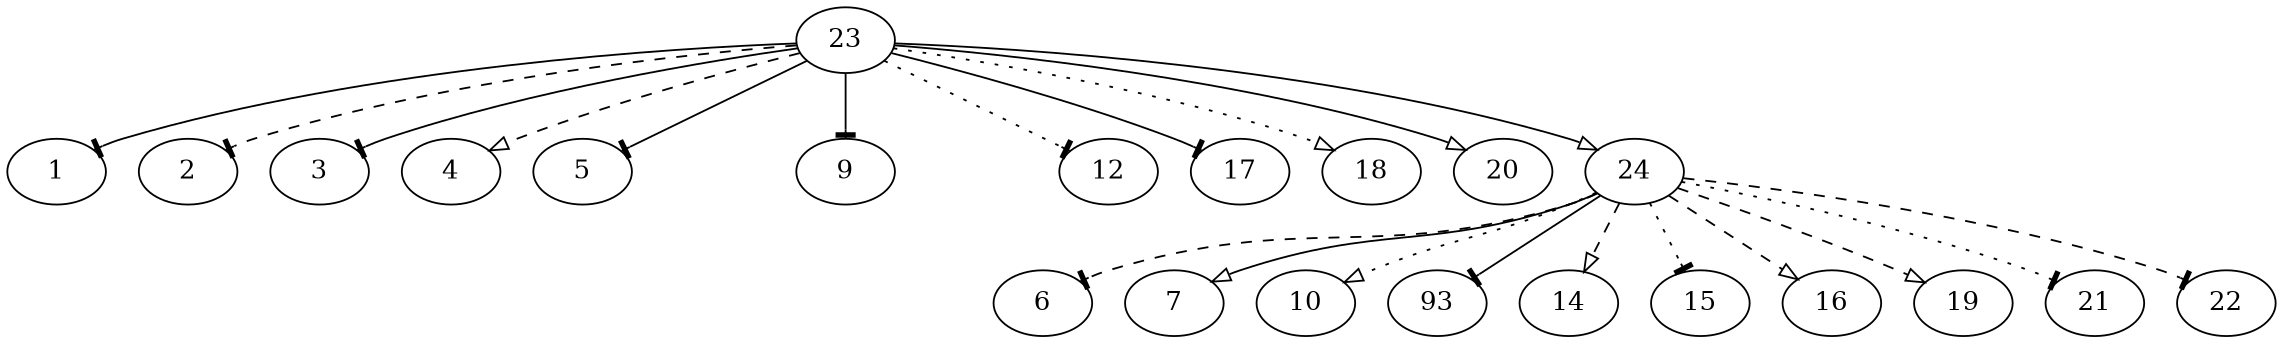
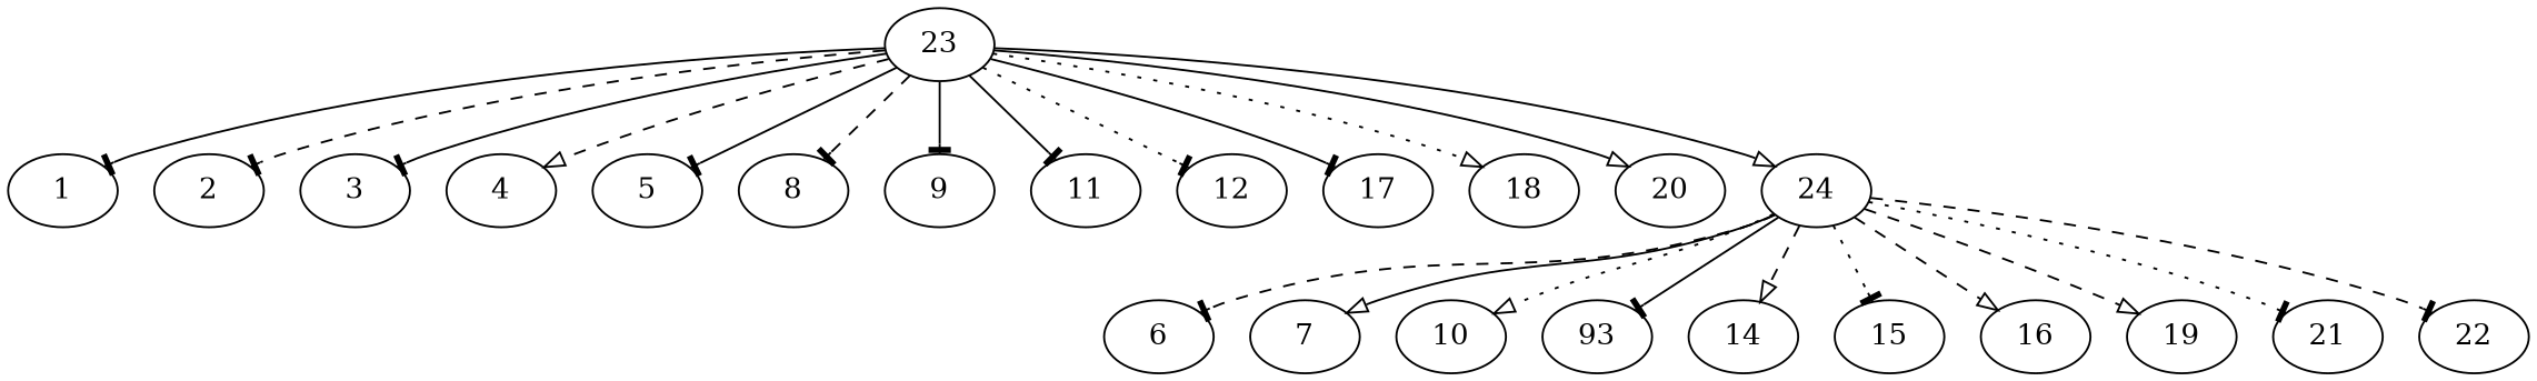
  digraph {
    fontname="DejaVu Serif"
    node [fontname="DejaVu Serif"]
    edge [arrowhead=tee fontname="DejaVu Serif" style=solid]
    23
    1
    2
    3
    4
    5
+   8
    9
+   11
    12
    17
    18
    20
    24
    6
    7
    10
    n18 [label=93]
    14
    15
    16
    19
    21
    22
    23 -> 1
    23 -> 2 [style=dashed]
    23 -> 3
    23 -> 4 [arrowhead=onormal style=dashed]
    23 -> 5
+   23 -> 8 [style=dashed]
    23 -> 9
+   23 -> 11
    23 -> 12 [style=dotted]
    23 -> 17
    23 -> 18 [arrowhead=onormal style=dotted]
    23 -> 20 [arrowhead=onormal]
    23 -> 24 [arrowhead=onormal]
    24 -> 6 [style=dashed]
    24 -> 7 [arrowhead=onormal]
    24 -> 10 [arrowhead=onormal style=dotted]
    24 -> n18
    24 -> 14 [arrowhead=onormal style=dashed]
    24 -> 15 [style=dotted]
    24 -> 16 [arrowhead=onormal style=dashed]
    24 -> 19 [arrowhead=onormal style=dashed]
    24 -> 21 [style=dotted]
    24 -> 22 [style=dashed]
  }
